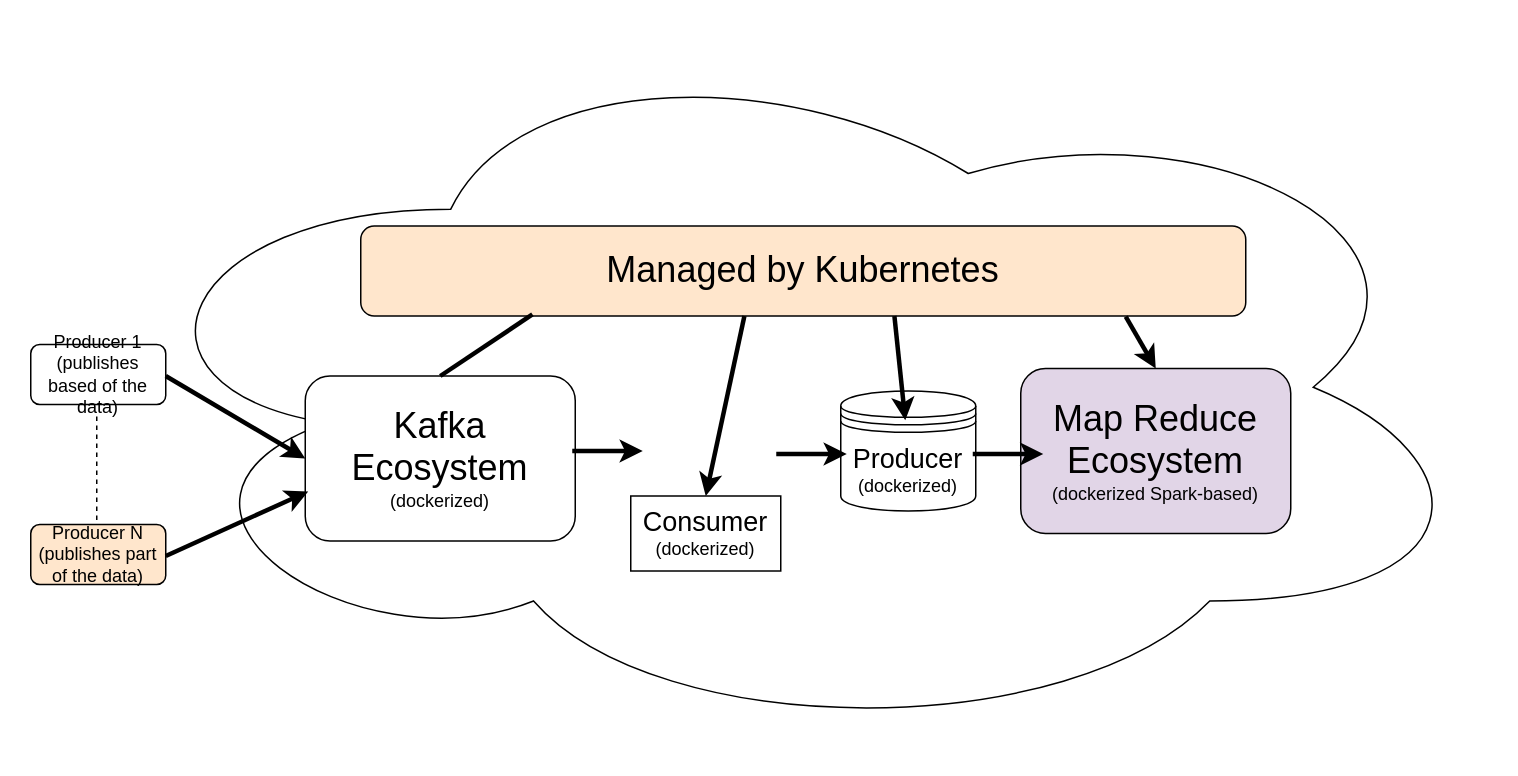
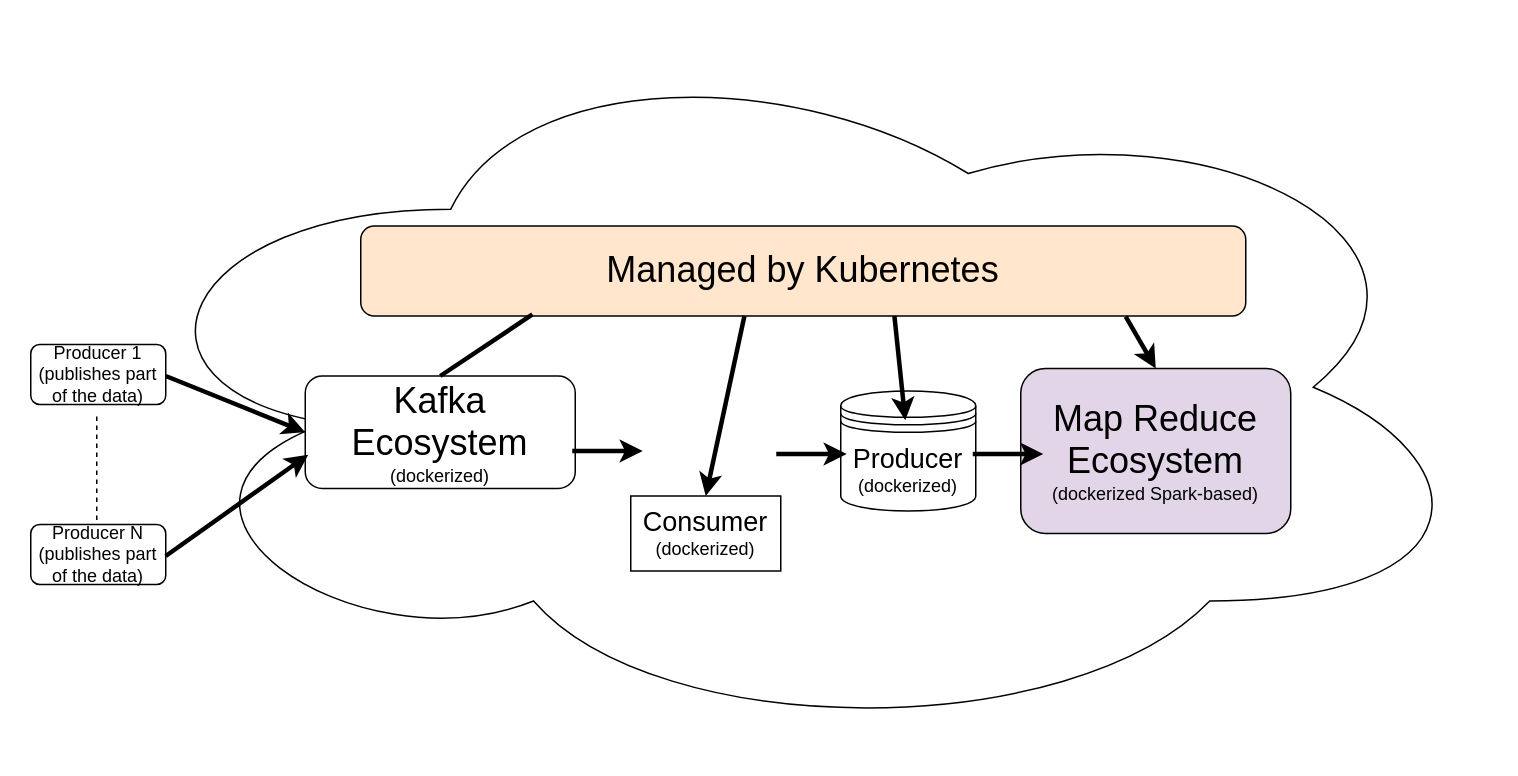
  <mxCell id="0" />
  <mxCell id="1" parent="0" />
  <mxCell id="2" value="" style="group" parent="1" vertex="1" connectable="0"><mxGeometry x="20" y="20" width="970" height="475" as="geometry" /></mxCell>
  <mxCell id="3" value="" style="group" parent="2" vertex="1" connectable="0"><mxGeometry width="970" height="475" as="geometry" /></mxCell>
- <mxCell id="4" value="Producer 1&lt;br&gt;(publishes based of the data)" style="rounded=1;whiteSpace=wrap;html=1;" parent="3" vertex="1"><mxGeometry y="209" width="90" height="40" as="geometry" /></mxCell>
- <mxCell id="5" value="Producer N&lt;br&gt;(publishes part of the data)" style="rounded=1;whiteSpace=wrap;html=1;fillColor=#ffe6cc;" parent="3" vertex="1"><mxGeometry y="329" width="90" height="40" as="geometry" /></mxCell>
+ <mxCell id="4" value="Producer 1&lt;br&gt;(publishes part of the data)" style="rounded=1;whiteSpace=wrap;html=1;" parent="3" vertex="1"><mxGeometry y="209" width="90" height="40" as="geometry" /></mxCell>
+ <mxCell id="5" value="Producer N&lt;br&gt;(publishes part of the data)" style="rounded=1;whiteSpace=wrap;html=1;" parent="3" vertex="1"><mxGeometry y="329" width="90" height="40" as="geometry" /></mxCell>
  <mxCell id="6" value="" style="endArrow=none;dashed=1;html=1;" parent="3" edge="1"><mxGeometry width="50" height="50" relative="1" as="geometry"><mxPoint x="44" y="326" as="sourcePoint" /><mxPoint x="44" y="254" as="targetPoint" /></mxGeometry></mxCell>
  <mxCell id="7" value="" style="ellipse;shape=cloud;whiteSpace=wrap;html=1;" parent="3" vertex="1"><mxGeometry x="50" width="920" height="475" as="geometry" /></mxCell>
- <mxCell id="8" value="&lt;font style=&quot;font-size: 24px&quot;&gt;Kafka Ecosystem &lt;/font&gt;&lt;font style=&quot;font-size: 12px&quot;&gt;(dockerized)&lt;/font&gt;" style="rounded=1;whiteSpace=wrap;html=1;" parent="3" vertex="1"><mxGeometry x="183" y="230" width="180" height="110" as="geometry" /></mxCell>
+ <mxCell id="8" value="&lt;font style=&quot;font-size: 24px&quot;&gt;Kafka Ecosystem &lt;/font&gt;&lt;font style=&quot;font-size: 12px&quot;&gt;(dockerized)&lt;/font&gt;" style="rounded=1;whiteSpace=wrap;html=1;" parent="3" vertex="1"><mxGeometry x="183" y="230" width="180" height="75" as="geometry" /></mxCell>
  <mxCell id="9" value="&lt;font style=&quot;font-size: 24px&quot;&gt;Map Reduce Ecosystem &lt;/font&gt;&lt;font style=&quot;font-size: 12px&quot;&gt;(dockerized Spark-based)&lt;/font&gt;" style="rounded=1;whiteSpace=wrap;html=1;fillColor=#e1d5e7;" parent="3" vertex="1"><mxGeometry x="660" y="225" width="180" height="110" as="geometry" /></mxCell>
  <mxCell id="10" value="&lt;font&gt;&lt;span style=&quot;font-size: 18px&quot;&gt;Producer&lt;/span&gt;&lt;br&gt;&lt;font style=&quot;font-size: 12px&quot;&gt;(dockerized)&lt;/font&gt;&lt;br&gt;&lt;/font&gt;" style="shape=datastore;whiteSpace=wrap;html=1;" parent="3" vertex="1"><mxGeometry x="540" y="240" width="90" height="80" as="geometry" /></mxCell>
  <mxCell id="11" value="&lt;font&gt;&lt;span style=&quot;font-size: 18px&quot;&gt;Consumer&lt;/span&gt;&lt;br&gt;&lt;font style=&quot;font-size: 12px&quot;&gt;(dockerized)&lt;/font&gt;&lt;br&gt;&lt;/font&gt;" style="rounded=0;whiteSpace=wrap;html=1;" parent="3" vertex="1"><mxGeometry x="400" y="310" width="100" height="50" as="geometry" /></mxCell>
  <mxCell id="12" value="&lt;font style=&quot;font-size: 24px&quot;&gt;Managed by Kubernetes&lt;/font&gt;" style="rounded=1;whiteSpace=wrap;html=1;fillColor=#ffe6cc;" parent="3" vertex="1"><mxGeometry x="220" y="130" width="590" height="60" as="geometry" /></mxCell>
  <mxCell id="13" value="" style="endArrow=none;html=1;entryX=0.5;entryY=0;entryDx=0;entryDy=0;exitX=0.194;exitY=0.983;exitDx=0;exitDy=0;exitPerimeter=0;strokeWidth=3;" parent="3" source="12" target="8" edge="1"><mxGeometry width="50" height="50" relative="1" as="geometry"><mxPoint x="410" y="210" as="sourcePoint" /><mxPoint x="460" y="160" as="targetPoint" /></mxGeometry></mxCell>
  <mxCell id="14" value="" style="endArrow=classic;html=1;entryX=0.5;entryY=0;entryDx=0;entryDy=0;exitX=0.303;exitY=0.992;exitDx=0;exitDy=0;exitPerimeter=0;strokeWidth=3;" parent="3" target="11" edge="1"><mxGeometry width="50" height="50" relative="1" as="geometry"><mxPoint x="475.77" y="190" as="sourcePoint" /><mxPoint x="350" y="230.48" as="targetPoint" /></mxGeometry></mxCell>
  <mxCell id="15" value="" style="endArrow=classic;html=1;entryX=0.478;entryY=0.244;entryDx=0;entryDy=0;exitX=0.303;exitY=0.992;exitDx=0;exitDy=0;exitPerimeter=0;strokeWidth=3;entryPerimeter=0;" parent="3" target="10" edge="1"><mxGeometry width="50" height="50" relative="1" as="geometry"><mxPoint x="575.77" y="190" as="sourcePoint" /><mxPoint x="550" y="260" as="targetPoint" /></mxGeometry></mxCell>
  <mxCell id="16" value="" style="endArrow=classic;html=1;entryX=0.5;entryY=0;entryDx=0;entryDy=0;exitX=0.303;exitY=0.992;exitDx=0;exitDy=0;exitPerimeter=0;strokeWidth=3;" parent="3" target="9" edge="1"><mxGeometry width="50" height="50" relative="1" as="geometry"><mxPoint x="730" y="190.48" as="sourcePoint" /><mxPoint x="737.25" y="260" as="targetPoint" /></mxGeometry></mxCell>
  <mxCell id="17" value="" style="endArrow=classic;html=1;entryX=0;entryY=0.5;entryDx=0;entryDy=0;exitX=0.194;exitY=0.983;exitDx=0;exitDy=0;exitPerimeter=0;strokeWidth=3;" parent="3" target="8" edge="1"><mxGeometry width="50" height="50" relative="1" as="geometry"><mxPoint x="90.0" y="230" as="sourcePoint" /><mxPoint x="28.54" y="271.02" as="targetPoint" /></mxGeometry></mxCell>
  <mxCell id="18" value="" style="endArrow=classic;html=1;entryX=0.011;entryY=0.7;entryDx=0;entryDy=0;exitX=0.194;exitY=0.983;exitDx=0;exitDy=0;exitPerimeter=0;strokeWidth=3;entryPerimeter=0;" parent="3" target="8" edge="1"><mxGeometry width="50" height="50" relative="1" as="geometry"><mxPoint x="90" y="350" as="sourcePoint" /><mxPoint x="183" y="405" as="targetPoint" /></mxGeometry></mxCell>
  <mxCell id="19" value="" style="endArrow=classic;html=1;entryX=0.1;entryY=0.4;entryDx=0;entryDy=0;entryPerimeter=0;strokeWidth=3;" parent="3" edge="1"><mxGeometry width="50" height="50" relative="1" as="geometry"><mxPoint x="361" y="280" as="sourcePoint" /><mxPoint x="408" y="280" as="targetPoint" /></mxGeometry></mxCell>
  <mxCell id="20" value="" style="endArrow=classic;html=1;entryX=0.1;entryY=0.4;entryDx=0;entryDy=0;entryPerimeter=0;strokeWidth=3;" parent="2" edge="1"><mxGeometry width="50" height="50" relative="1" as="geometry"><mxPoint x="497" y="282" as="sourcePoint" /><mxPoint x="544" y="282" as="targetPoint" /></mxGeometry></mxCell>
  <mxCell id="21" value="" style="endArrow=classic;html=1;entryX=0.1;entryY=0.4;entryDx=0;entryDy=0;entryPerimeter=0;strokeWidth=3;" parent="2" edge="1"><mxGeometry width="50" height="50" relative="1" as="geometry"><mxPoint x="628" y="282" as="sourcePoint" /><mxPoint x="675" y="282" as="targetPoint" /></mxGeometry></mxCell>
